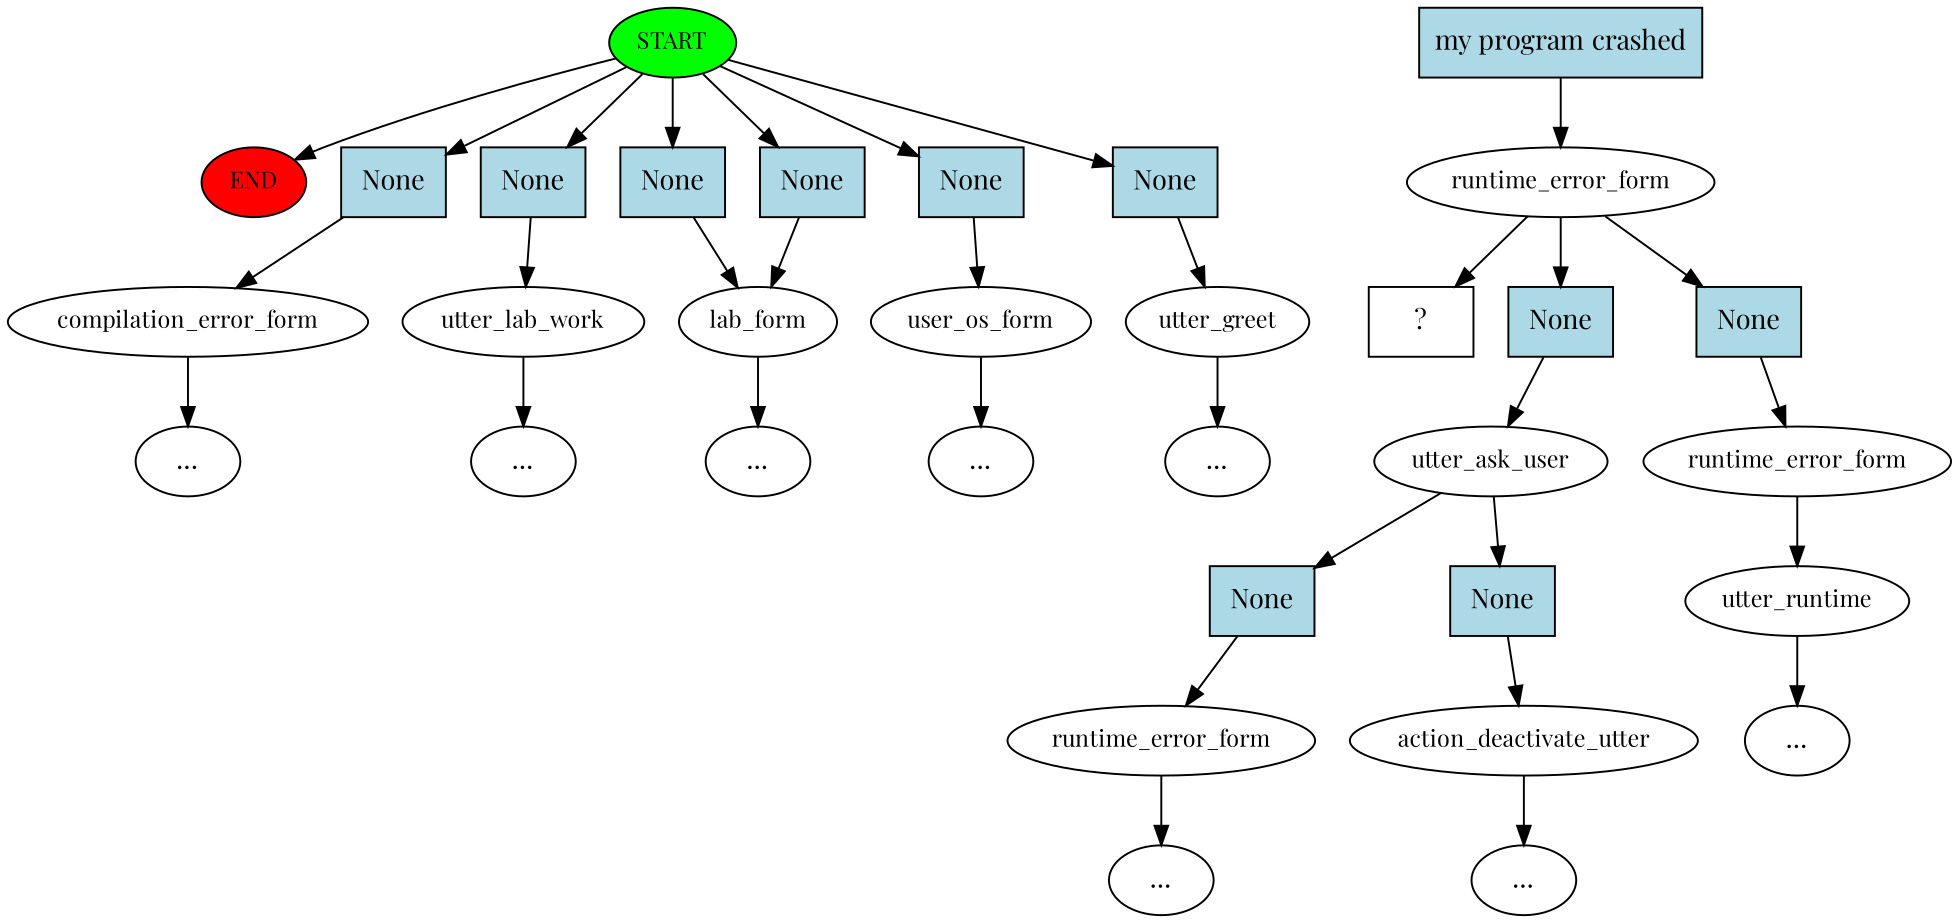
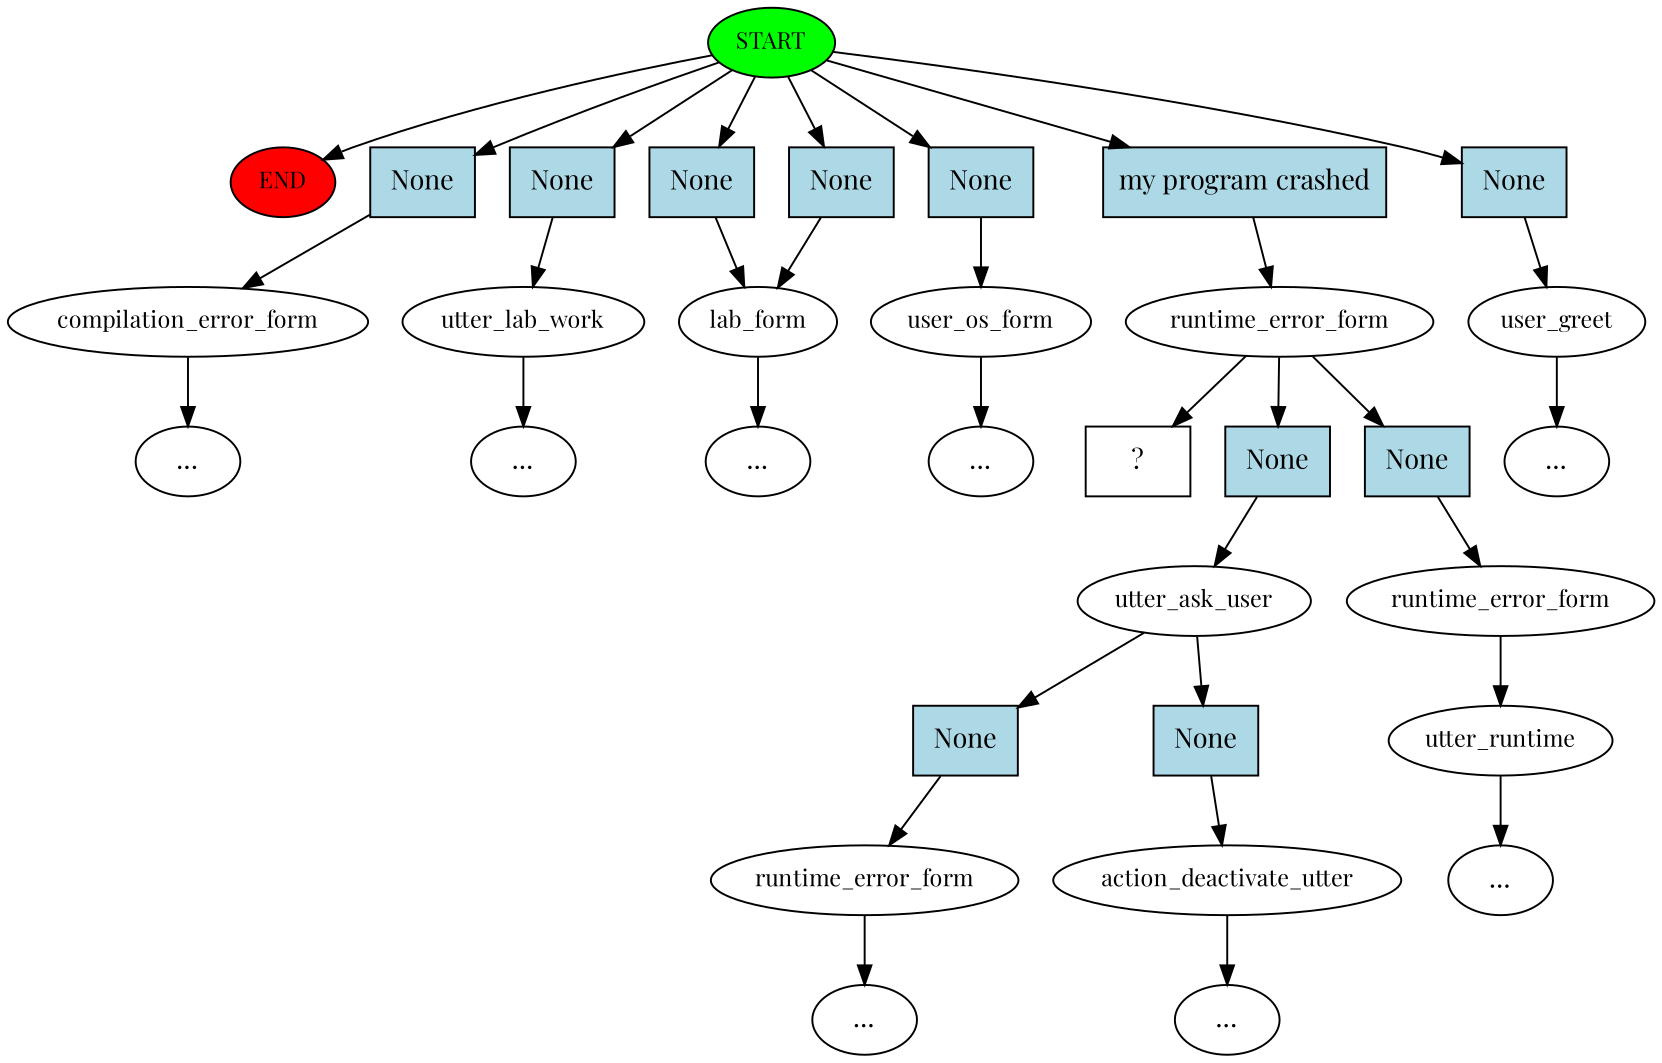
  digraph {
    fontname="Playfair Display"
    node [fontname="Playfair Display"]
    edge [fontname="Playfair Display"]
    n1 [fillcolor=green fontsize=12 label=START style=filled]
    n2 [fillcolor=red fontsize=12 label=END style=filled]
    n3 [fillcolor=lightblue label=None shape=rect style=filled]
    n4 [fillcolor=lightblue label=None shape=rect style=filled]
    n5 [fillcolor=lightblue label=None shape=rect style=filled]
    n6 [fillcolor=lightblue label=None shape=rect style=filled]
    n7 [fillcolor=lightblue label=None shape=rect style=filled]
    n8 [fillcolor=lightblue label="my program crashed" shape=rect style=filled]
    n9 [fillcolor=lightblue label=None shape=rect style=filled]
    n10 [fontsize=12 label=compilation_error_form]
    n11 [fontsize=12 label=utter_lab_work]
    n12 [fontsize=12 label=lab_form]
    n13 [fontsize=12 label=user_os_form]
    n14 [fontsize=12 label=runtime_error_form]
-   n15 [fontsize=12 label=utter_greet]
+   n15 [fontsize=12 label=user_greet]
    n16 [label="..."]
    n17 [label="..."]
    n18 [label="..."]
    n19 [label="..."]
    n20 [label="  ?  " shape=rect]
    n21 [fillcolor=lightblue label=None shape=rect style=filled]
    n22 [fillcolor=lightblue label=None shape=rect style=filled]
    n23 [fontsize=12 label=utter_ask_user]
    n24 [fontsize=12 label=runtime_error_form]
    n25 [fillcolor=lightblue label=None shape=rect style=filled]
    n26 [fillcolor=lightblue label=None shape=rect style=filled]
    n27 [fontsize=12 label=runtime_error_form]
    n28 [fontsize=12 label=action_deactivate_utter]
    n29 [label="..."]
    n30 [label="..."]
    n31 [fontsize=12 label=utter_runtime]
    n32 [label="..."]
    n33 [label="..."]
    n1 -> n2
    n1 -> n3
    n1 -> n4
    n1 -> n5
    n1 -> n6
    n1 -> n7
+   n1 -> n8
    n1 -> n9
    n3 -> n10
    n4 -> n11
    n5 -> n12
    n6 -> n12
    n7 -> n13
    n8 -> n14
    n9 -> n15
    n10 -> n16
    n11 -> n17
    n12 -> n18
    n13 -> n19
    n14 -> n20
    n14 -> n21
    n14 -> n22
    n15 -> n33
    n21 -> n23
    n22 -> n24
    n23 -> n25
    n23 -> n26
    n24 -> n31
    n25 -> n27
    n26 -> n28
    n27 -> n29
    n28 -> n30
    n31 -> n32
  }
